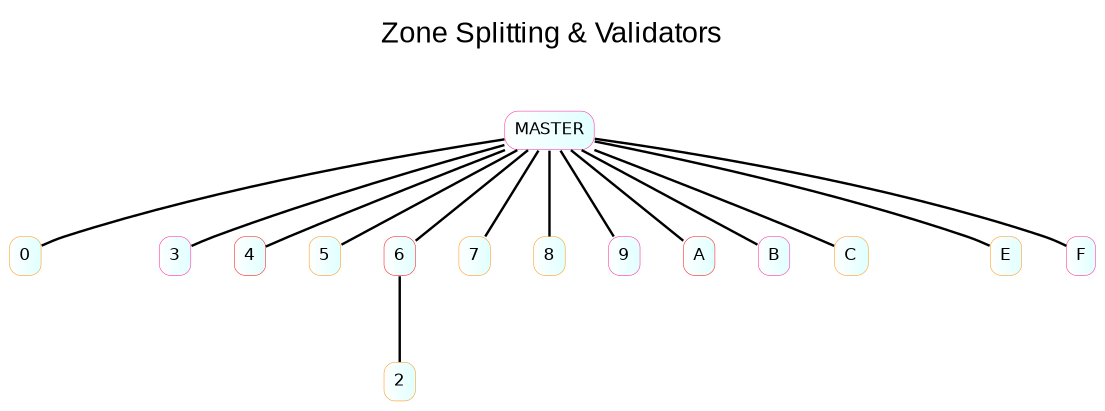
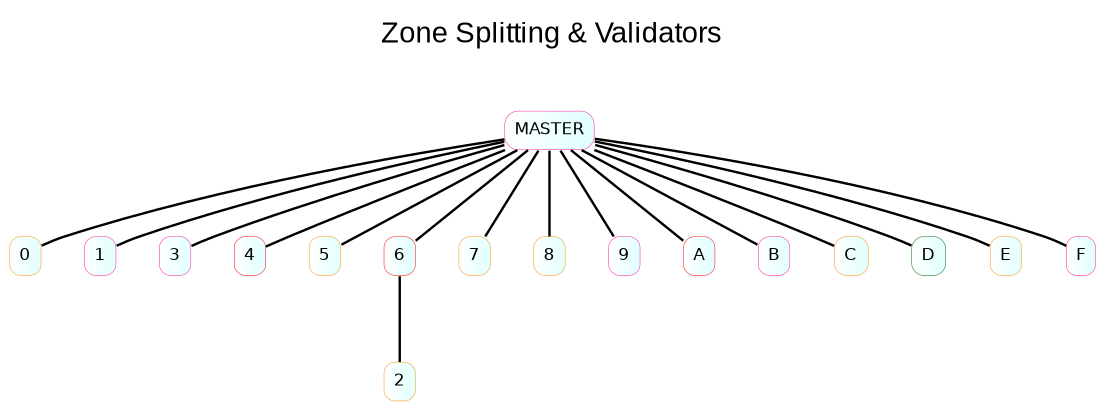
  graph {
    bgcolor=white
    fontcolor=black
    fontname=Arial
    fontsize=12
    label="Zone Splitting & Validators"
    labelloc=t
    node [color=darkorange edgewidth=3 fillcolor="#ffffff:#e0ffff" fontcolor=black fontname=Helvetica fontsiZe=12 fontsize=7 margin=0.05 penwidth=0.2 shape=box style="rounded,filled"]
    n1 [color=deeppink height=0.1 label=MASTER width=0.1]
    0 [height=0.1 width=0.1]
+   1 [color=deeppink height=0.1 width=0.1]
    3 [color=deeppink height=0.1 width=0.1]
    4 [color=red height=0.1 width=0.1]
    5 [height=0.1 width=0.1]
    6 [color=red height=0.1 width=0.1]
    7 [height=0.1 width=0.1]
    8 [height=0.1 width=0.1]
    9 [color=deeppink height=0.1 width=0.1]
    A [color=red height=0.1 width=0.1]
    B [color=deeppink height=0.1 width=0.1]
    C [height=0.1 width=0.1]
+   D [color=darkgreen height=0.1 width=0.1]
    E [height=0.1 width=0.1]
    F [color=deeppink height=0.1 width=0.1]
    2 [height=0.1 width=0.1]
    n1 -- 0
+   n1 -- 1
    n1 -- 3
    n1 -- 4
    n1 -- 5
    n1 -- 6
    n1 -- 7
    n1 -- 8
    n1 -- 9
    n1 -- A
    n1 -- B
    n1 -- C
+   n1 -- D
    n1 -- E
    n1 -- F
    6 -- 2
  }
